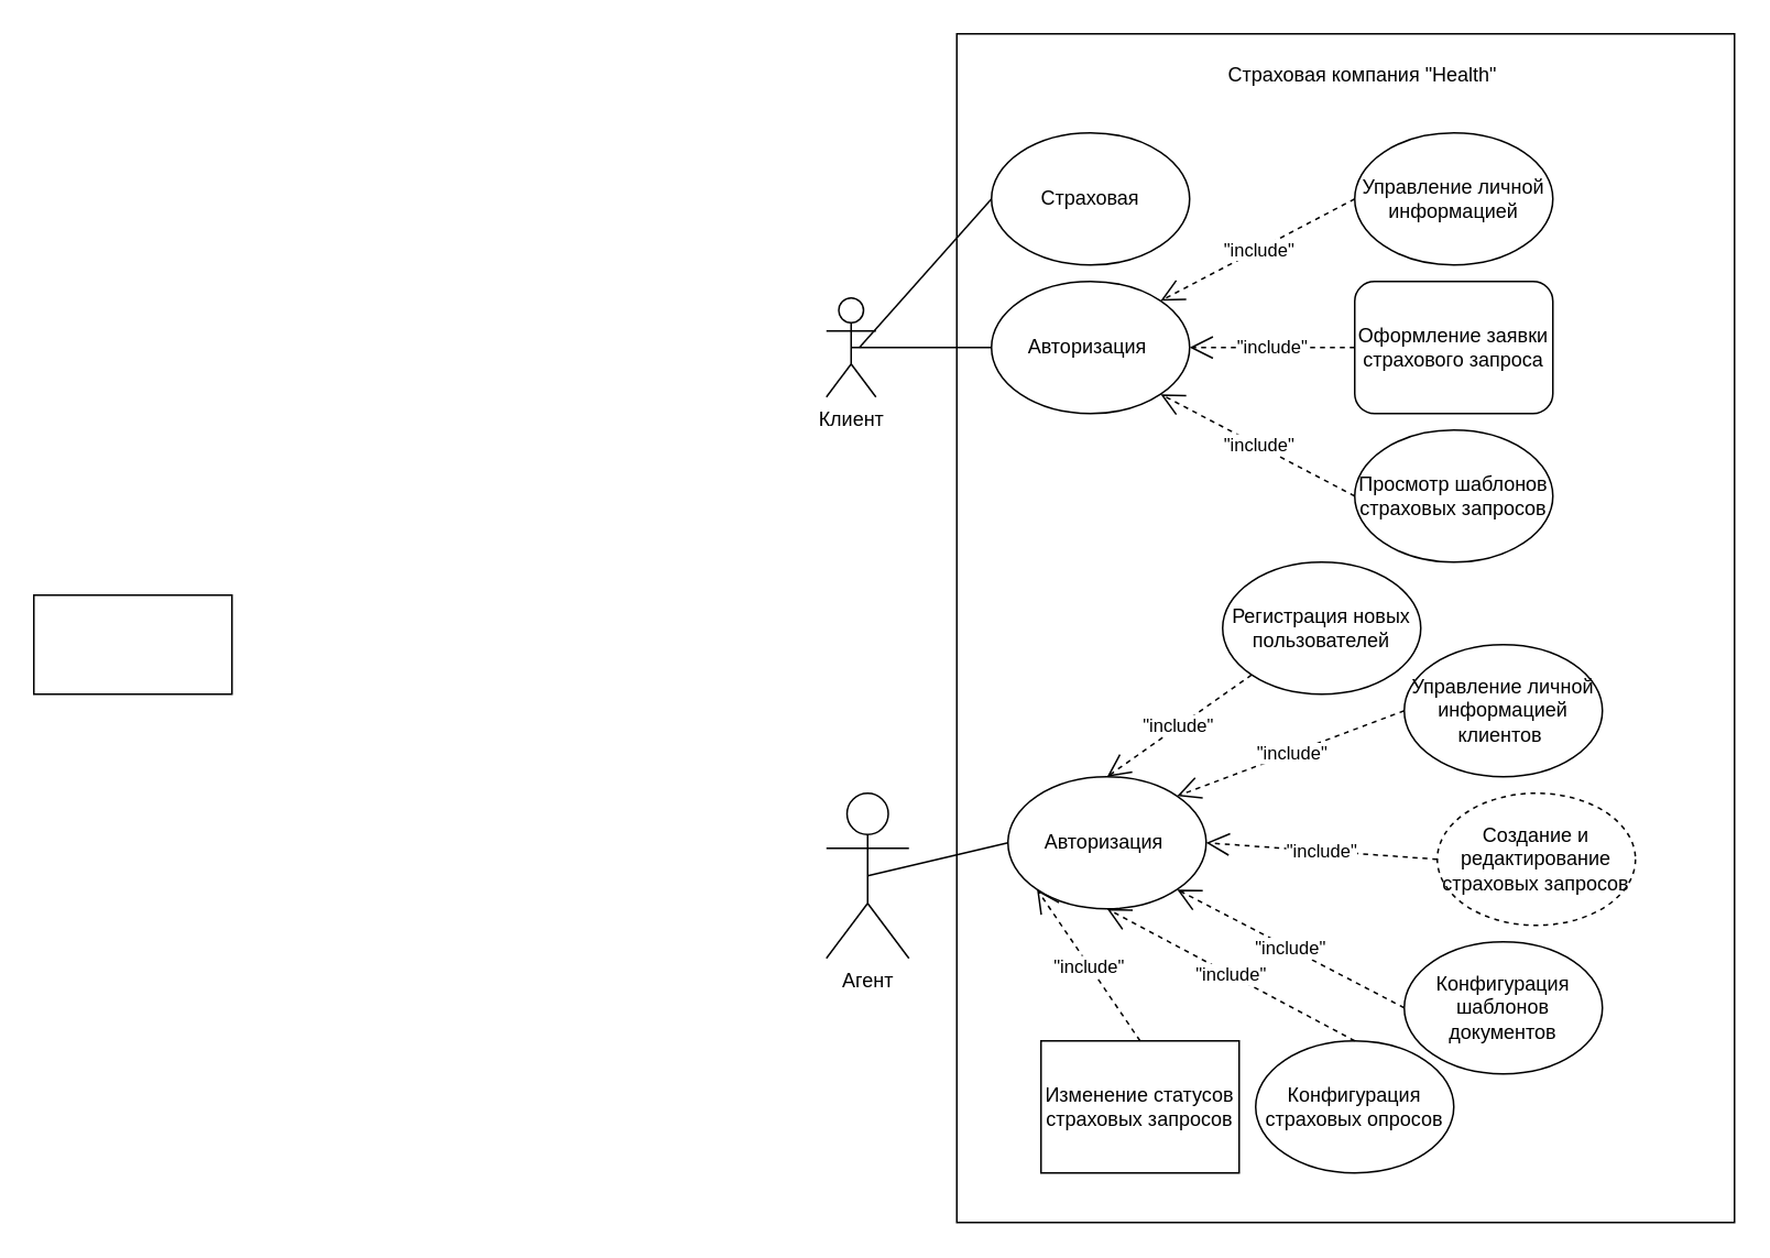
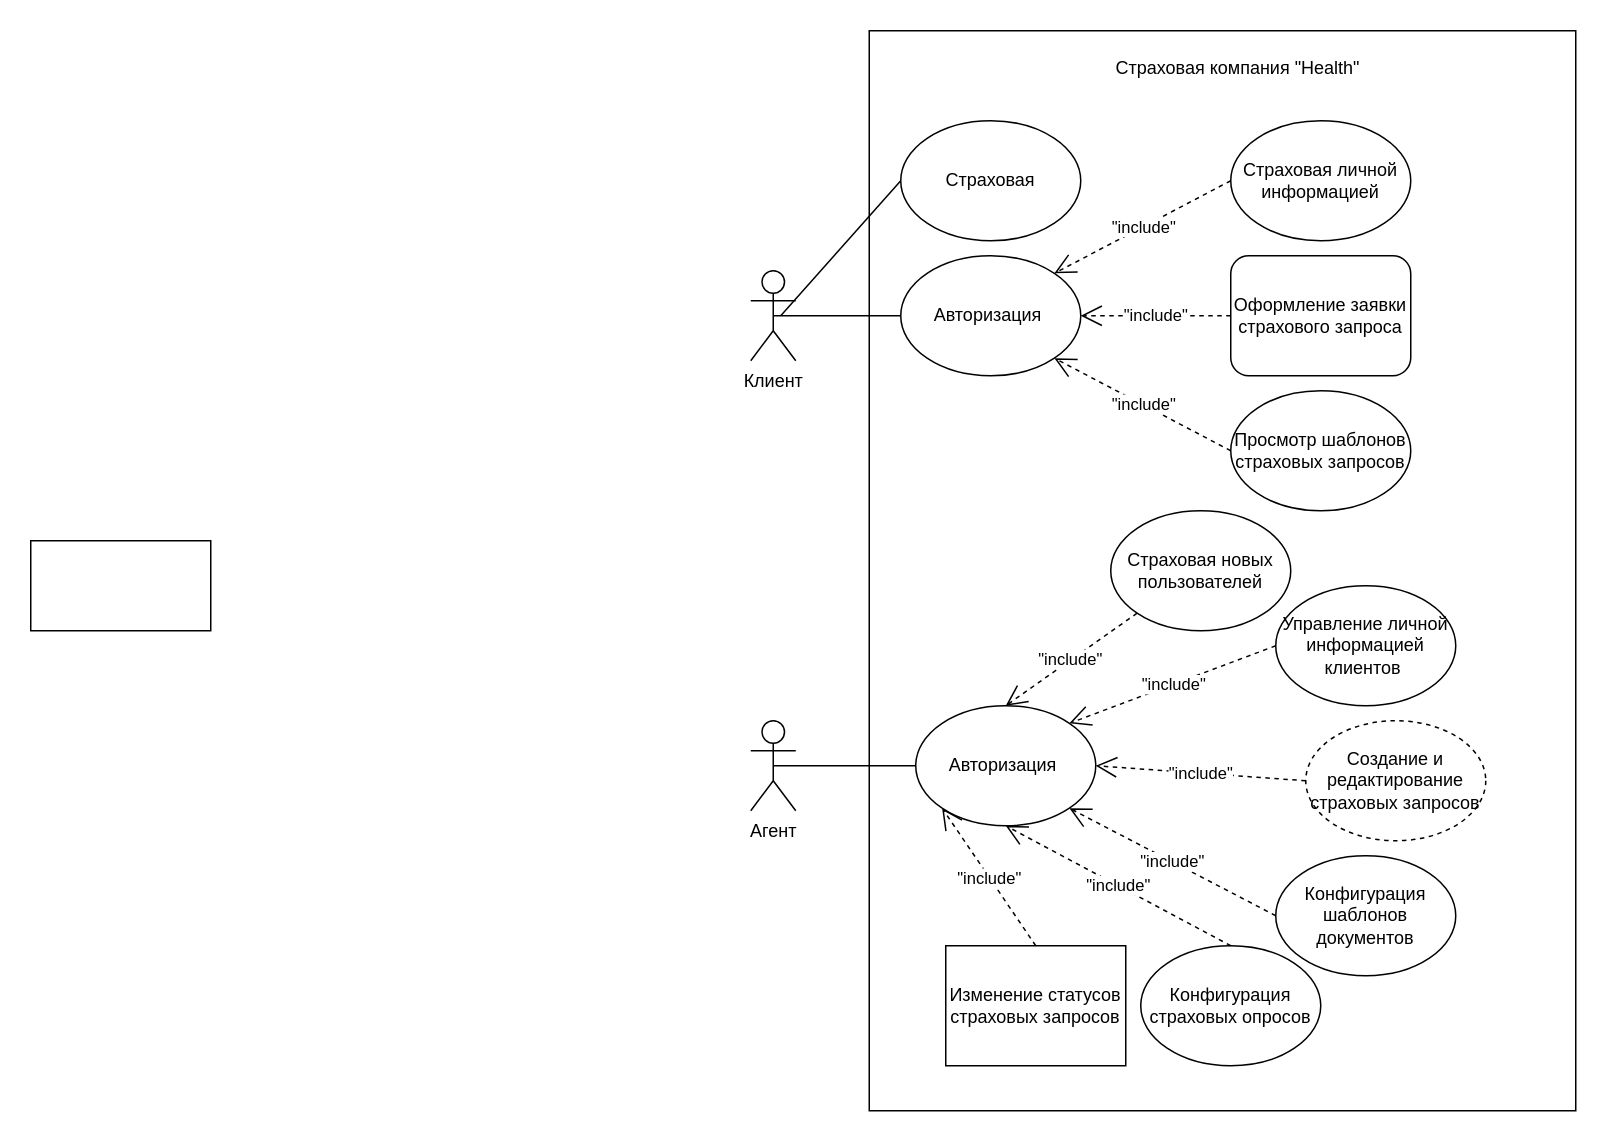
  <mxCell id="0" />
  <mxCell id="1" parent="0" />
  <mxCell id="2" value="Клиент" style="shape=umlActor;verticalLabelPosition=bottom;verticalAlign=top;html=1;outlineConnect=0;" vertex="1" parent="1"><mxGeometry x="500" y="180" width="30" height="60" as="geometry" /></mxCell>
- <mxCell id="3" value="Агент" style="shape=umlActor;verticalLabelPosition=bottom;verticalAlign=top;html=1;outlineConnect=0;" vertex="1" parent="1"><mxGeometry x="500" y="480" width="50" height="100" as="geometry" /></mxCell>
+ <mxCell id="3" value="Агент" style="shape=umlActor;verticalLabelPosition=bottom;verticalAlign=top;html=1;outlineConnect=0;" vertex="1" parent="1"><mxGeometry x="500" y="480" width="30" height="60" as="geometry" /></mxCell>
  <mxCell id="4" value="" style="rounded=0;whiteSpace=wrap;html=1;" vertex="1" parent="1"><mxGeometry x="579" y="20" width="471" height="720" as="geometry" /></mxCell>
  <mxCell id="5" value="Страховая компания &quot;Health&quot;" style="text;html=1;strokeColor=none;fillColor=none;align=center;verticalAlign=middle;whiteSpace=wrap;rounded=0;" vertex="1" parent="1"><mxGeometry x="730" y="30" width="190" height="30" as="geometry" /></mxCell>
  <mxCell id="6" value="" style="ellipse;whiteSpace=wrap;html=1;" vertex="1" parent="1"><mxGeometry x="610" y="470" width="120" height="80" as="geometry" /></mxCell>
  <mxCell id="7" value="" style="ellipse;whiteSpace=wrap;html=1;" vertex="1" parent="1"><mxGeometry x="600" y="170" width="120" height="80" as="geometry" /></mxCell>
  <mxCell id="8" value="" style="endArrow=none;html=1;rounded=0;entryX=0;entryY=0.5;entryDx=0;entryDy=0;exitX=0.5;exitY=0.5;exitDx=0;exitDy=0;exitPerimeter=0;" edge="1" parent="1" source="2" target="7"><mxGeometry width="50" height="50" relative="1" as="geometry"><mxPoint x="740" y="340" as="sourcePoint" /><mxPoint x="790" y="290" as="targetPoint" /></mxGeometry></mxCell>
  <mxCell id="9" value="" style="endArrow=none;html=1;rounded=0;entryX=0;entryY=0.5;entryDx=0;entryDy=0;exitX=0.5;exitY=0.5;exitDx=0;exitDy=0;exitPerimeter=0;" edge="1" parent="1" source="3" target="6"><mxGeometry width="50" height="50" relative="1" as="geometry"><mxPoint x="740" y="420" as="sourcePoint" /><mxPoint x="790" y="370" as="targetPoint" /></mxGeometry></mxCell>
  <mxCell id="10" value="Авторизация&amp;nbsp;" style="text;html=1;strokeColor=none;fillColor=none;align=center;verticalAlign=middle;whiteSpace=wrap;rounded=0;" vertex="1" parent="1"><mxGeometry x="630" y="195" width="60" height="30" as="geometry" /></mxCell>
  <mxCell id="11" value="" style="endArrow=none;html=1;rounded=0;entryX=0;entryY=0.5;entryDx=0;entryDy=0;" edge="1" parent="1" target="12"><mxGeometry width="50" height="50" relative="1" as="geometry"><mxPoint x="520" y="210" as="sourcePoint" /><mxPoint x="570" y="240" as="targetPoint" /></mxGeometry></mxCell>
  <mxCell id="12" value="" style="ellipse;whiteSpace=wrap;html=1;" vertex="1" parent="1"><mxGeometry x="600" y="80" width="120" height="80" as="geometry" /></mxCell>
  <mxCell id="13" value="Страховая" style="text;html=1;strokeColor=none;fillColor=none;align=center;verticalAlign=middle;whiteSpace=wrap;rounded=0;" vertex="1" parent="1"><mxGeometry x="630" y="105" width="60" height="30" as="geometry" /></mxCell>
- <mxCell id="14" value="Управление личной информацией" style="ellipse;whiteSpace=wrap;html=1;" vertex="1" parent="1"><mxGeometry x="820" y="80" width="120" height="80" as="geometry" /></mxCell>
+ <mxCell id="14" value="Страховая личной информацией" style="ellipse;whiteSpace=wrap;html=1;" vertex="1" parent="1"><mxGeometry x="820" y="80" width="120" height="80" as="geometry" /></mxCell>
  <mxCell id="15" value="Авторизация&amp;nbsp;" style="text;html=1;strokeColor=none;fillColor=none;align=center;verticalAlign=middle;whiteSpace=wrap;rounded=0;" vertex="1" parent="1"><mxGeometry x="640" y="495" width="60" height="30" as="geometry" /></mxCell>
  <mxCell id="16" value="Оформление заявки страхового запроса" style="whiteSpace=wrap;html=1;rounded=1;" vertex="1" parent="1"><mxGeometry x="820" y="170" width="120" height="80" as="geometry" /></mxCell>
  <mxCell id="17" value="Просмотр шаблонов страховых запросов" style="ellipse;whiteSpace=wrap;html=1;" vertex="1" parent="1"><mxGeometry x="820" y="260" width="120" height="80" as="geometry" /></mxCell>
  <mxCell id="18" value="&quot;include&quot;" style="endArrow=open;endSize=12;dashed=1;html=1;rounded=0;entryX=1;entryY=1;entryDx=0;entryDy=0;exitX=0;exitY=0.5;exitDx=0;exitDy=0;" edge="1" parent="1" source="17" target="7"><mxGeometry width="160" relative="1" as="geometry"><mxPoint x="670" y="400" as="sourcePoint" /><mxPoint x="830" y="400" as="targetPoint" /></mxGeometry></mxCell>
  <mxCell id="19" value="&quot;include&quot;" style="endArrow=open;endSize=12;dashed=1;html=1;rounded=0;entryX=1;entryY=0.5;entryDx=0;entryDy=0;exitX=0;exitY=0.5;exitDx=0;exitDy=0;" edge="1" parent="1" source="16" target="7"><mxGeometry width="160" relative="1" as="geometry"><mxPoint x="765" y="330" as="sourcePoint" /><mxPoint x="712" y="248" as="targetPoint" /></mxGeometry></mxCell>
  <mxCell id="20" value="&quot;include&quot;" style="endArrow=open;endSize=12;dashed=1;html=1;rounded=0;exitX=0;exitY=0.5;exitDx=0;exitDy=0;entryX=1;entryY=0;entryDx=0;entryDy=0;" edge="1" parent="1" source="14" target="7"><mxGeometry width="160" relative="1" as="geometry"><mxPoint x="820" y="220" as="sourcePoint" /><mxPoint x="820" y="210" as="targetPoint" /></mxGeometry></mxCell>
- <mxCell id="21" value="Регистрация новых пользователей" style="ellipse;whiteSpace=wrap;html=1;" vertex="1" parent="1"><mxGeometry x="740" y="340" width="120" height="80" as="geometry" /></mxCell>
+ <mxCell id="21" value="Страховая новых пользователей" style="ellipse;whiteSpace=wrap;html=1;" vertex="1" parent="1"><mxGeometry x="740" y="340" width="120" height="80" as="geometry" /></mxCell>
  <mxCell id="22" value="Управление личной информацией клиентов&amp;nbsp;" style="ellipse;whiteSpace=wrap;html=1;" vertex="1" parent="1"><mxGeometry x="850" y="390" width="120" height="80" as="geometry" /></mxCell>
  <mxCell id="23" value="Конфигурация шаблонов документов" style="ellipse;whiteSpace=wrap;html=1;" vertex="1" parent="1"><mxGeometry x="850" y="570" width="120" height="80" as="geometry" /></mxCell>
  <mxCell id="24" value="Создание и редактирование страховых запросов" style="ellipse;whiteSpace=wrap;html=1;dashed=1;" vertex="1" parent="1"><mxGeometry x="870" y="480" width="120" height="80" as="geometry" /></mxCell>
  <mxCell id="25" value="Конфигурация страховых опросов" style="ellipse;whiteSpace=wrap;html=1;" vertex="1" parent="1"><mxGeometry x="760" y="630" width="120" height="80" as="geometry" /></mxCell>
  <mxCell id="26" value="Изменение статусов страховых запросов" style="whiteSpace=wrap;html=1;rounded=0;" vertex="1" parent="1"><mxGeometry x="630" y="630" width="120" height="80" as="geometry" /></mxCell>
  <mxCell id="27" value="&quot;include&quot;" style="endArrow=open;endSize=12;dashed=1;html=1;rounded=0;entryX=0.5;entryY=0;entryDx=0;entryDy=0;exitX=0;exitY=1;exitDx=0;exitDy=0;" edge="1" parent="1" source="21" target="6"><mxGeometry width="160" relative="1" as="geometry"><mxPoint x="830" y="310" as="sourcePoint" /><mxPoint x="712" y="248" as="targetPoint" /></mxGeometry></mxCell>
  <mxCell id="28" value="&quot;include&quot;" style="endArrow=open;endSize=12;dashed=1;html=1;rounded=0;entryX=1;entryY=0;entryDx=0;entryDy=0;exitX=0;exitY=0.5;exitDx=0;exitDy=0;" edge="1" parent="1" source="22" target="6"><mxGeometry width="160" relative="1" as="geometry"><mxPoint x="768" y="418" as="sourcePoint" /><mxPoint x="680" y="480" as="targetPoint" /></mxGeometry></mxCell>
  <mxCell id="29" value="&quot;include&quot;" style="endArrow=open;endSize=12;dashed=1;html=1;rounded=0;entryX=1;entryY=0.5;entryDx=0;entryDy=0;exitX=0;exitY=0.5;exitDx=0;exitDy=0;" edge="1" parent="1" source="24" target="6"><mxGeometry width="160" relative="1" as="geometry"><mxPoint x="778" y="428" as="sourcePoint" /><mxPoint x="690" y="490" as="targetPoint" /></mxGeometry></mxCell>
  <mxCell id="30" value="&quot;include&quot;" style="endArrow=open;endSize=12;dashed=1;html=1;rounded=0;exitX=0;exitY=0.5;exitDx=0;exitDy=0;entryX=1;entryY=1;entryDx=0;entryDy=0;" edge="1" parent="1" source="23" target="6"><mxGeometry width="160" relative="1" as="geometry"><mxPoint x="788" y="438" as="sourcePoint" /><mxPoint x="700" y="500" as="targetPoint" /></mxGeometry></mxCell>
  <mxCell id="31" value="&quot;include&quot;" style="endArrow=open;endSize=12;dashed=1;html=1;rounded=0;entryX=0.5;entryY=1;entryDx=0;entryDy=0;exitX=0.5;exitY=0;exitDx=0;exitDy=0;" edge="1" parent="1" source="25" target="6"><mxGeometry width="160" relative="1" as="geometry"><mxPoint x="798" y="448" as="sourcePoint" /><mxPoint x="710" y="510" as="targetPoint" /></mxGeometry></mxCell>
  <mxCell id="32" value="&quot;include&quot;" style="endArrow=open;endSize=12;dashed=1;html=1;rounded=0;entryX=0;entryY=1;entryDx=0;entryDy=0;exitX=0.5;exitY=0;exitDx=0;exitDy=0;" edge="1" parent="1" source="26" target="6"><mxGeometry width="160" relative="1" as="geometry"><mxPoint x="808" y="458" as="sourcePoint" /><mxPoint x="720" y="520" as="targetPoint" /></mxGeometry></mxCell>
  <mxCell id="33" value="" style="rounded=0;whiteSpace=wrap;html=1;" vertex="1" parent="1"><mxGeometry x="20" y="360" width="120" height="60" as="geometry" /></mxCell>
